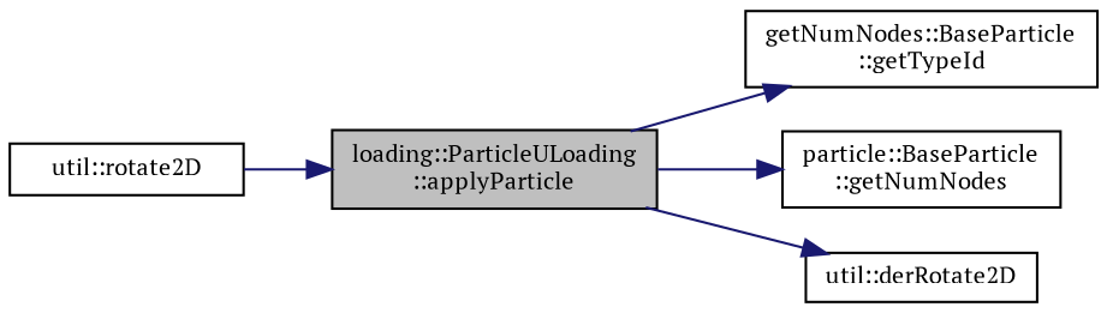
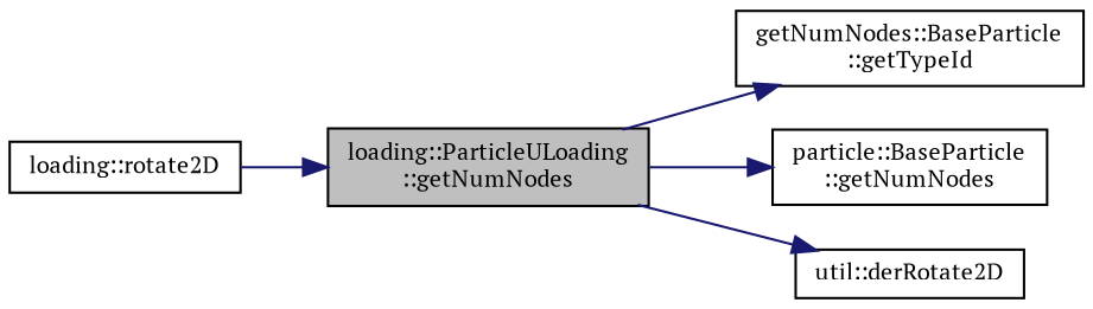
  digraph {
    fontname="PT Serif"
    rankdir=LR
    node [color=black fillcolor=white fontname="PT Serif" fontsize=10 shape=record style=filled]
    edge [color=midnightblue fontname="PT Serif" fontsize=10 labelfontname=Helvetica labelfontsize=10 style=solid]
-   n1 [fillcolor=grey75 fontcolor=black height=0.2 label="loading::ParticleULoading\l::applyParticle" width=0.4]
+   n1 [fillcolor=grey75 fontcolor=black height=0.2 label="loading::ParticleULoading\l::getNumNodes" width=0.4]
    n2 [height=0.2 label="getNumNodes::BaseParticle\l::getTypeId" width=0.4]
    n3 [height=0.2 label="particle::BaseParticle\l::getNumNodes" width=0.4]
    n4 [height=0.2 label="util::derRotate2D" width=0.4]
-   n5 [height=0.2 label="util::rotate2D" width=0.4]
+   n5 [height=0.2 label="loading::rotate2D" width=0.4]
    n1 -> n2
    n1 -> n3
    n1 -> n4
    n5 -> n1
  }
